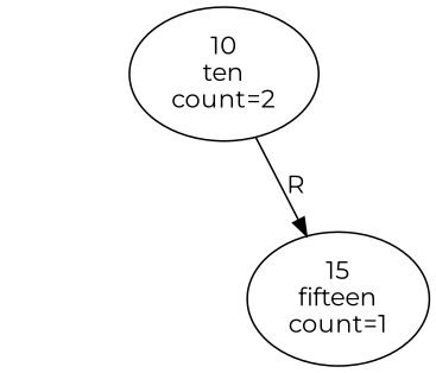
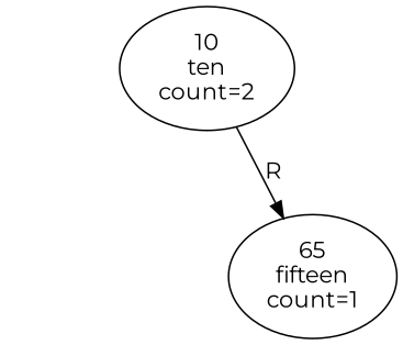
  digraph {
    fontname=Montserrat
    node [fontname=Montserrat]
    edge [fontname=Montserrat]
    n1 [label="10\nten\ncount=2"]
    node_10_L [style=invis]
-   n3 [label="15\nfifteen\ncount=1"]
+   n3 [label="65\nfifteen\ncount=1"]
    n1 -> node_10_L [style=invis]
    n1 -> n3 [label=R taildir=se]
  }
